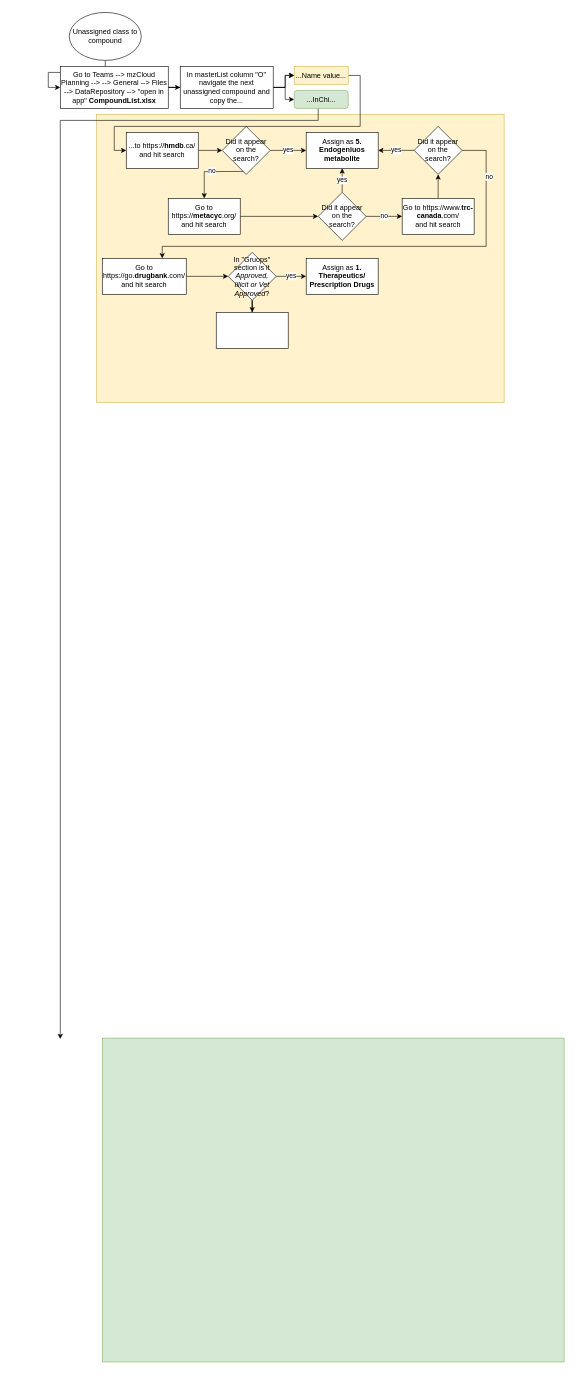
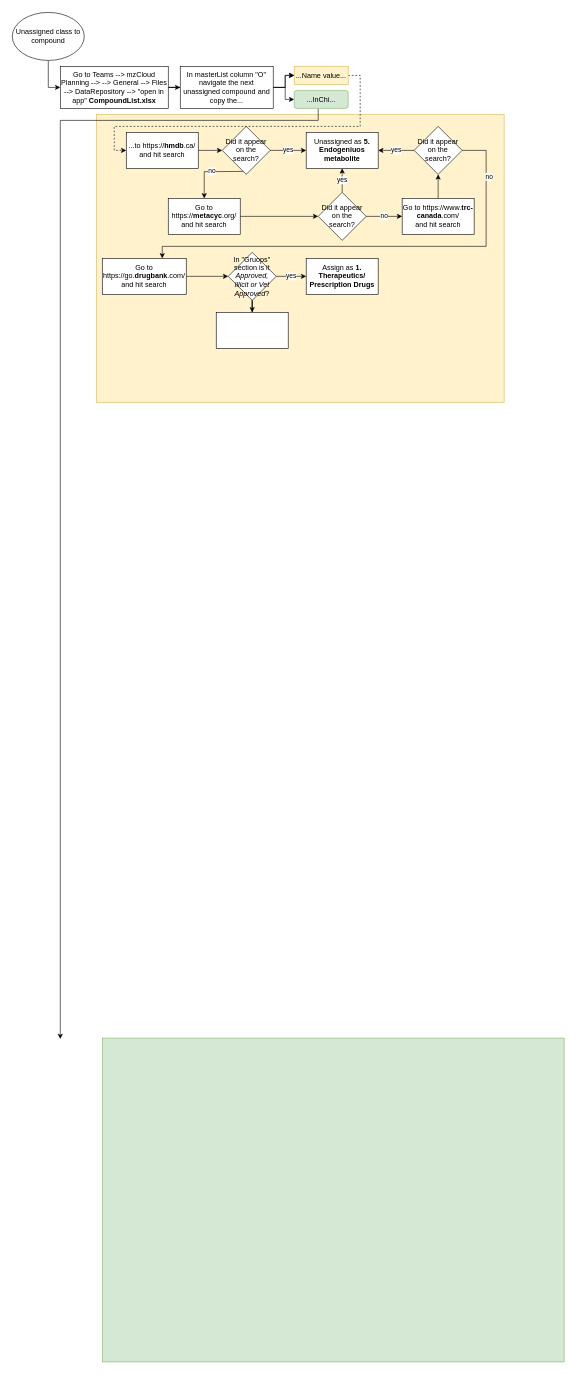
  <mxCell id="0" />
  <mxCell id="1" parent="0" />
  <mxCell id="2" value="" style="rounded=0;whiteSpace=wrap;html=1;fillColor=#d5e8d4;strokeColor=#82b366;" vertex="1" parent="1"><mxGeometry x="170" y="1730" width="770" height="540" as="geometry" /></mxCell>
  <mxCell id="3" value="" style="rounded=0;whiteSpace=wrap;html=1;fillColor=#fff2cc;strokeColor=#d6b656;" vertex="1" parent="1"><mxGeometry x="160" y="190" width="680" height="480" as="geometry" /></mxCell>
  <mxCell id="4" style="edgeStyle=orthogonalEdgeStyle;rounded=0;orthogonalLoop=1;jettySize=auto;html=1;entryX=0;entryY=0.5;entryDx=0;entryDy=0;" edge="1" parent="1" source="5" target="25"><mxGeometry relative="1" as="geometry" /></mxCell>
- <mxCell id="5" value="Unassigned class to compound" style="ellipse;whiteSpace=wrap;html=1;" vertex="1" parent="1"><mxGeometry x="115" y="20" width="120" height="80" as="geometry" /></mxCell>
+ <mxCell id="5" value="Unassigned class to compound" style="ellipse;whiteSpace=wrap;html=1;" vertex="1" parent="1"><mxGeometry x="20" y="20" width="120" height="80" as="geometry" /></mxCell>
  <mxCell id="6" value="" style="edgeStyle=orthogonalEdgeStyle;rounded=0;orthogonalLoop=1;jettySize=auto;html=1;" edge="1" parent="1" source="7" target="38"><mxGeometry relative="1" as="geometry"><mxPoint x="360" y="250" as="targetPoint" /></mxGeometry></mxCell>
  <mxCell id="7" value="...to&amp;nbsp;https://&lt;b&gt;hmdb&lt;/b&gt;.ca/ and hit search" style="whiteSpace=wrap;html=1;" vertex="1" parent="1"><mxGeometry x="210" y="220" width="120" height="60" as="geometry" /></mxCell>
  <mxCell id="8" value="yes" style="edgeStyle=orthogonalEdgeStyle;rounded=0;orthogonalLoop=1;jettySize=auto;html=1;" edge="1" parent="1" source="38" target="10"><mxGeometry relative="1" as="geometry"><mxPoint x="460" y="250" as="sourcePoint" /></mxGeometry></mxCell>
  <mxCell id="9" value="no" style="edgeStyle=orthogonalEdgeStyle;rounded=0;orthogonalLoop=1;jettySize=auto;html=1;" edge="1" parent="1" target="12"><mxGeometry relative="1" as="geometry"><mxPoint x="410" y="285" as="sourcePoint" /></mxGeometry></mxCell>
- <mxCell id="10" value="Assign as &lt;b&gt;5. Endogeniuos metabolite&lt;/b&gt;" style="whiteSpace=wrap;html=1;" vertex="1" parent="1"><mxGeometry x="510" y="220" width="120" height="60" as="geometry" /></mxCell>
+ <mxCell id="10" value="Unassigned as &lt;b&gt;5. Endogeniuos metabolite&lt;/b&gt;" style="whiteSpace=wrap;html=1;" vertex="1" parent="1"><mxGeometry x="510" y="220" width="120" height="60" as="geometry" /></mxCell>
  <mxCell id="11" value="" style="edgeStyle=orthogonalEdgeStyle;rounded=0;orthogonalLoop=1;jettySize=auto;html=1;" edge="1" parent="1" source="12" target="15"><mxGeometry relative="1" as="geometry" /></mxCell>
  <mxCell id="12" value="Go to https://&lt;b&gt;metacyc&lt;/b&gt;.org/&lt;br&gt;and hit search" style="whiteSpace=wrap;html=1;" vertex="1" parent="1"><mxGeometry x="280" y="330" width="120" height="60" as="geometry" /></mxCell>
  <mxCell id="13" value="yes" style="edgeStyle=orthogonalEdgeStyle;rounded=0;orthogonalLoop=1;jettySize=auto;html=1;entryX=0.5;entryY=1;entryDx=0;entryDy=0;" edge="1" parent="1" source="15" target="10"><mxGeometry relative="1" as="geometry" /></mxCell>
  <mxCell id="14" value="no" style="edgeStyle=orthogonalEdgeStyle;rounded=0;orthogonalLoop=1;jettySize=auto;html=1;" edge="1" parent="1" source="15" target="17"><mxGeometry relative="1" as="geometry" /></mxCell>
  <mxCell id="15" value="&lt;span&gt;Did it appear on the search?&lt;/span&gt;" style="rhombus;whiteSpace=wrap;html=1;" vertex="1" parent="1"><mxGeometry x="530" y="320" width="80" height="80" as="geometry" /></mxCell>
  <mxCell id="16" value="" style="edgeStyle=orthogonalEdgeStyle;rounded=0;orthogonalLoop=1;jettySize=auto;html=1;" edge="1" parent="1" source="17" target="21"><mxGeometry relative="1" as="geometry" /></mxCell>
  <mxCell id="17" value="Go to https://www.&lt;b&gt;trc-canada&lt;/b&gt;.com/&lt;br&gt;and hit search" style="whiteSpace=wrap;html=1;" vertex="1" parent="1"><mxGeometry x="670" y="330" width="120" height="60" as="geometry" /></mxCell>
  <mxCell id="18" value="yes" style="edgeStyle=orthogonalEdgeStyle;rounded=0;orthogonalLoop=1;jettySize=auto;html=1;entryX=1;entryY=0.5;entryDx=0;entryDy=0;" edge="1" parent="1" source="21" target="10"><mxGeometry relative="1" as="geometry" /></mxCell>
  <mxCell id="19" value="" style="edgeStyle=orthogonalEdgeStyle;rounded=0;orthogonalLoop=1;jettySize=auto;html=1;" edge="1" parent="1" source="21" target="23"><mxGeometry relative="1" as="geometry"><Array as="points"><mxPoint x="810" y="250" /><mxPoint x="810" y="410" /><mxPoint x="270" y="410" /></Array></mxGeometry></mxCell>
  <mxCell id="20" value="no" style="edgeLabel;html=1;align=center;verticalAlign=middle;resizable=0;points=[];" vertex="1" connectable="0" parent="19"><mxGeometry x="-0.781" y="4" relative="1" as="geometry"><mxPoint as="offset" /></mxGeometry></mxCell>
  <mxCell id="21" value="&lt;span&gt;Did it appear on the search?&lt;/span&gt;" style="rhombus;whiteSpace=wrap;html=1;" vertex="1" parent="1"><mxGeometry x="690" y="210" width="80" height="80" as="geometry" /></mxCell>
  <mxCell id="22" value="" style="edgeStyle=orthogonalEdgeStyle;rounded=0;orthogonalLoop=1;jettySize=auto;html=1;" edge="1" parent="1" source="23" target="36"><mxGeometry relative="1" as="geometry" /></mxCell>
  <mxCell id="23" value="Go to https://go.&lt;b&gt;drugbank&lt;/b&gt;.com/&lt;br&gt;and hit search" style="whiteSpace=wrap;html=1;" vertex="1" parent="1"><mxGeometry x="170" y="430" width="140" height="60" as="geometry" /></mxCell>
  <mxCell id="24" value="" style="edgeStyle=orthogonalEdgeStyle;rounded=0;orthogonalLoop=1;jettySize=auto;html=1;" edge="1" parent="1" source="25" target="29"><mxGeometry relative="1" as="geometry" /></mxCell>
  <mxCell id="25" value="Go to Teams --&amp;gt; mzCloud Planning --&amp;gt; --&amp;gt; General --&amp;gt; Files --&amp;gt; DataRepository --&amp;gt; &quot;open in app&quot;&amp;nbsp;&lt;b&gt;CompoundList.xlsx&lt;/b&gt;" style="rounded=0;whiteSpace=wrap;html=1;" vertex="1" parent="1"><mxGeometry x="100" y="110" width="180" height="70" as="geometry" /></mxCell>
  <mxCell id="26" value="" style="edgeStyle=orthogonalEdgeStyle;rounded=0;orthogonalLoop=1;jettySize=auto;html=1;" edge="1" parent="1" source="29" target="31"><mxGeometry relative="1" as="geometry" /></mxCell>
  <mxCell id="27" value="" style="edgeStyle=orthogonalEdgeStyle;rounded=0;orthogonalLoop=1;jettySize=auto;html=1;" edge="1" parent="1" source="29" target="31"><mxGeometry relative="1" as="geometry" /></mxCell>
  <mxCell id="28" style="edgeStyle=orthogonalEdgeStyle;rounded=0;orthogonalLoop=1;jettySize=auto;html=1;" edge="1" parent="1" source="29" target="33"><mxGeometry relative="1" as="geometry"><mxPoint x="490" y="160" as="targetPoint" /></mxGeometry></mxCell>
  <mxCell id="29" value="In masterList column &quot;O&quot; navigate the next unassigned compound and copy the..." style="whiteSpace=wrap;html=1;rounded=0;" vertex="1" parent="1"><mxGeometry x="300" y="110" width="155" height="70" as="geometry" /></mxCell>
- <mxCell id="30" style="edgeStyle=orthogonalEdgeStyle;rounded=0;orthogonalLoop=1;jettySize=auto;html=1;entryX=0;entryY=0.5;entryDx=0;entryDy=0;" edge="1" parent="1" source="31" target="7"><mxGeometry relative="1" as="geometry"><Array as="points"><mxPoint x="600" y="125" /><mxPoint x="600" y="210" /><mxPoint x="190" y="210" /><mxPoint x="190" y="250" /></Array></mxGeometry></mxCell>
+ <mxCell id="30" style="edgeStyle=orthogonalEdgeStyle;rounded=0;orthogonalLoop=1;jettySize=auto;html=1;entryX=0;entryY=0.5;entryDx=0;entryDy=0;dashed=1;" edge="1" parent="1" source="31" target="7"><mxGeometry relative="1" as="geometry"><Array as="points"><mxPoint x="600" y="125" /><mxPoint x="600" y="210" /><mxPoint x="190" y="210" /><mxPoint x="190" y="250" /></Array></mxGeometry></mxCell>
  <mxCell id="31" value="...Name value..." style="whiteSpace=wrap;html=1;rounded=0;fillColor=#fff2cc;strokeColor=#d6b656;" vertex="1" parent="1"><mxGeometry x="490" y="110" width="90" height="30" as="geometry" /></mxCell>
  <mxCell id="32" style="edgeStyle=orthogonalEdgeStyle;rounded=0;orthogonalLoop=1;jettySize=auto;html=1;" edge="1" parent="1" source="33"><mxGeometry relative="1" as="geometry"><mxPoint x="100" y="1731.6" as="targetPoint" /><Array as="points"><mxPoint x="530" y="200" /><mxPoint x="100" y="200" /></Array></mxGeometry></mxCell>
  <mxCell id="33" value="...InChi..." style="whiteSpace=wrap;html=1;fillColor=#d5e8d4;strokeColor=#82b366;rounded=1;" vertex="1" parent="1"><mxGeometry x="490" y="150" width="90" height="30" as="geometry" /></mxCell>
  <mxCell id="34" value="yes" style="edgeStyle=orthogonalEdgeStyle;rounded=0;orthogonalLoop=1;jettySize=auto;html=1;" edge="1" parent="1" source="36" target="37"><mxGeometry relative="1" as="geometry" /></mxCell>
  <mxCell id="35" value="" style="edgeStyle=orthogonalEdgeStyle;rounded=0;orthogonalLoop=1;jettySize=auto;html=1;" edge="1" parent="1" source="36" target="39"><mxGeometry relative="1" as="geometry" /></mxCell>
  <mxCell id="36" value="In &quot;Gruops&quot; section is it &lt;i&gt;Approved, Illicit or Vet Approved&lt;/i&gt;?" style="rhombus;whiteSpace=wrap;html=1;" vertex="1" parent="1"><mxGeometry x="380" y="420" width="80" height="80" as="geometry" /></mxCell>
  <mxCell id="37" value="Assign as &lt;b&gt;1&lt;/b&gt;&lt;b&gt;. Therapeutics/ Prescription Drugs&lt;/b&gt;" style="whiteSpace=wrap;html=1;" vertex="1" parent="1"><mxGeometry x="510" y="430" width="120" height="60" as="geometry" /></mxCell>
  <mxCell id="38" value="&lt;span&gt;Did it appear on the search?&lt;/span&gt;" style="rhombus;whiteSpace=wrap;html=1;" vertex="1" parent="1"><mxGeometry x="370" y="210" width="80" height="80" as="geometry" /></mxCell>
  <mxCell id="39" value="" style="whiteSpace=wrap;html=1;" vertex="1" parent="1"><mxGeometry x="360" y="520" width="120" height="60" as="geometry" /></mxCell>
